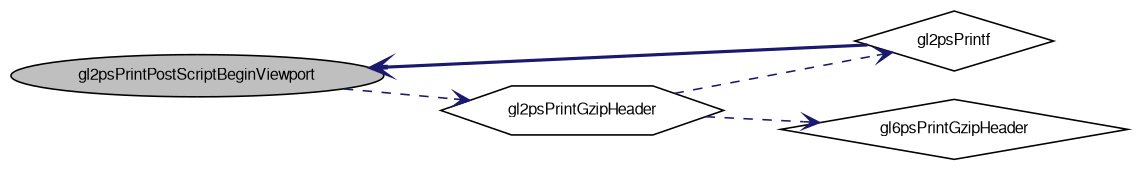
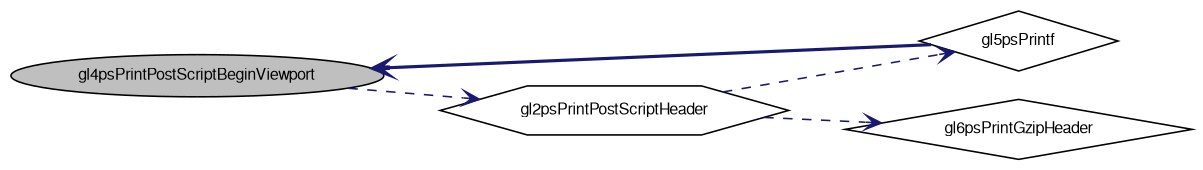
  digraph {
    rankdir=LR
    node [color=black fillcolor=white fontname=FreeSans fontsize=10 shape=diamond style=filled]
    edge [arrowhead=vee color=midnightblue fontname=FreeSans fontsize=10 labelfontname=FreeSans labelfontsize=10 style=dashed]
-   n1 [fillcolor=grey75 fontcolor=black height=0.2 label=gl2psPrintPostScriptBeginViewport shape=ellipse width=0.4]
-   n2 [height=0.2 label=gl2psPrintGzipHeader shape=hexagon width=0.4]
-   n3 [height=0.2 label=gl2psPrintf width=0.4]
+   n1 [fillcolor=grey75 fontcolor=black height=0.2 label=gl4psPrintPostScriptBeginViewport shape=ellipse width=0.4]
+   n2 [height=0.2 label=gl2psPrintPostScriptHeader shape=hexagon width=0.4]
+   n3 [height=0.2 label=gl5psPrintf width=0.4]
    n4 [height=0.2 label=gl6psPrintGzipHeader width=0.4]
    n1 -> n2
    n2 -> n3
    n2 -> n4
    n3 -> n1 [style=bold]
  }
